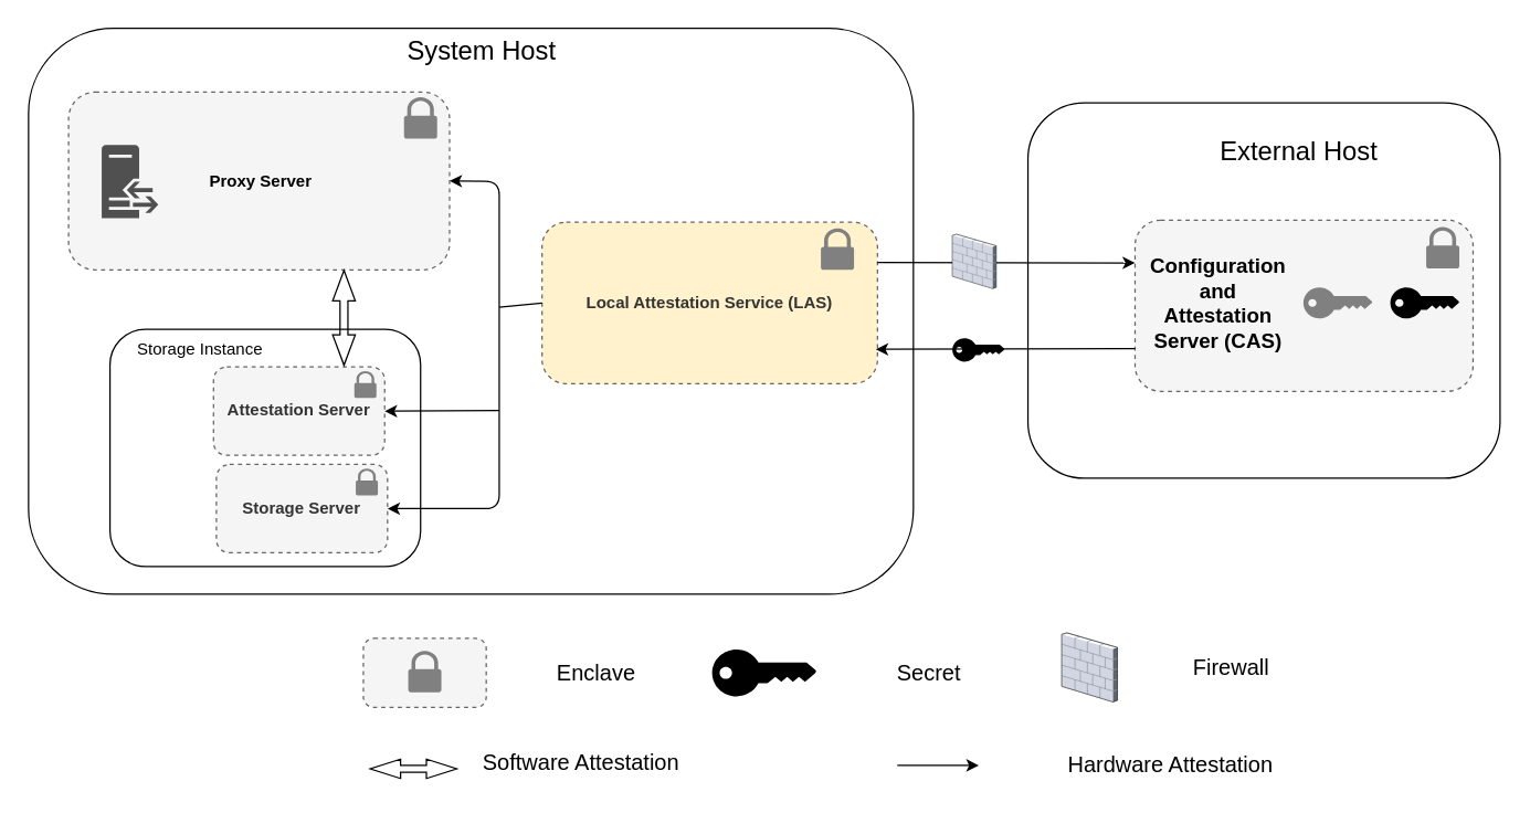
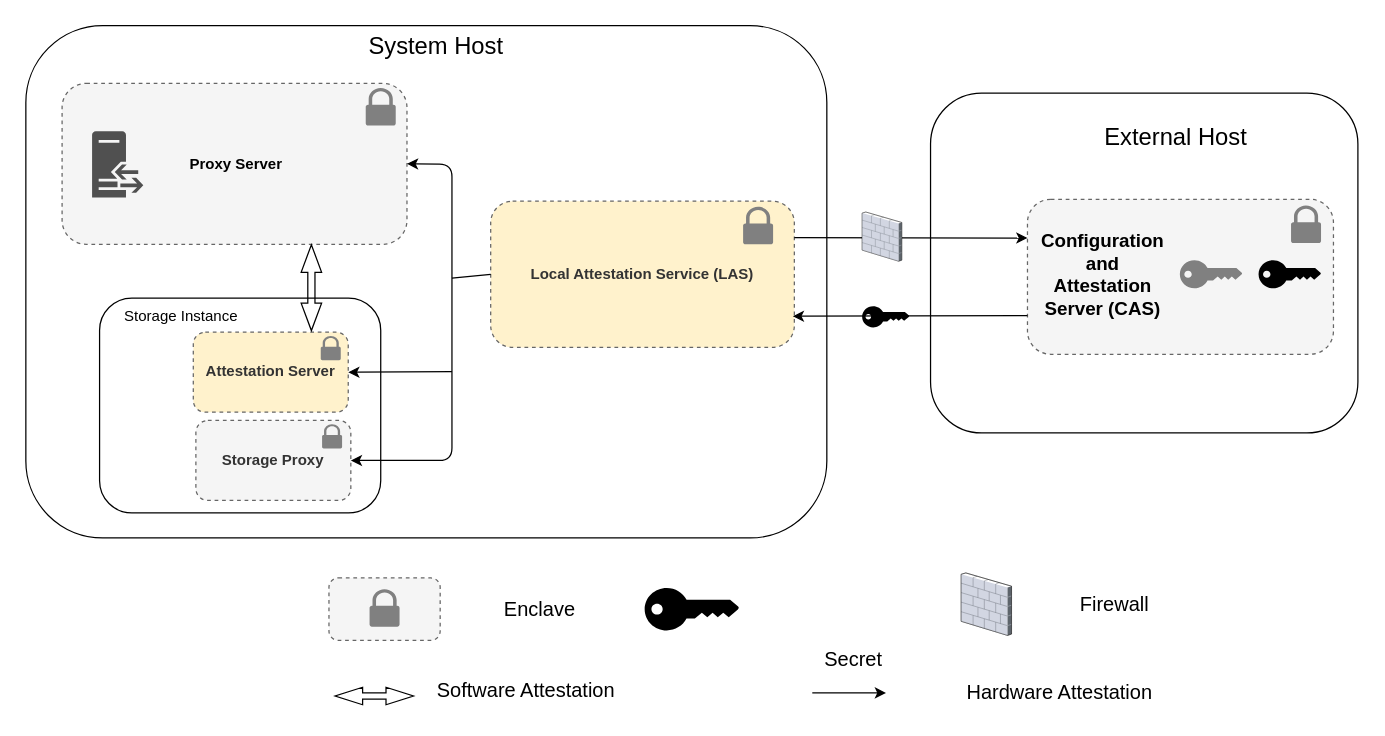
  <mxCell id="0" />
  <mxCell id="1" parent="0" />
  <mxCell id="2" value="" style="rounded=1;whiteSpace=wrap;html=1;fillColor=none;" vertex="1" parent="1"><mxGeometry x="744" y="74" width="342" height="272" as="geometry" /></mxCell>
  <mxCell id="3" value="" style="rounded=1;whiteSpace=wrap;html=1;fillColor=none;" parent="1" vertex="1"><mxGeometry x="20" y="20" width="641" height="410" as="geometry" /></mxCell>
  <mxCell id="4" value="" style="rounded=1;whiteSpace=wrap;html=1;fillColor=none;" vertex="1" parent="1"><mxGeometry x="79" y="238" width="225" height="172" as="geometry" /></mxCell>
  <mxCell id="5" value="" style="rounded=1;whiteSpace=wrap;html=1;dashed=1;fillColor=#f5f5f5;strokeColor=#666666;fontColor=#333333;" parent="1" vertex="1"><mxGeometry x="49" y="66.25" width="276" height="128.75" as="geometry" /></mxCell>
  <mxCell id="6" value="" style="rounded=1;whiteSpace=wrap;html=1;dashed=1;fillColor=#f5f5f5;strokeColor=#666666;fontColor=#333333;" parent="1" vertex="1"><mxGeometry x="821.57" y="159" width="244.87" height="124" as="geometry" /></mxCell>
  <mxCell id="7" value="&lt;b&gt;Configuration and Attestation Server (CAS)&lt;/b&gt;" style="text;html=1;strokeColor=none;fillColor=none;align=center;verticalAlign=middle;whiteSpace=wrap;rounded=0;fontSize=15;" parent="1" vertex="1"><mxGeometry x="836.5" y="208.55" width="90" height="20.9" as="geometry" /></mxCell>
  <mxCell id="8" value="Storage Instance" style="text;html=1;strokeColor=none;fillColor=none;align=center;verticalAlign=middle;whiteSpace=wrap;rounded=0;" parent="1" vertex="1"><mxGeometry x="94.5" y="243" width="99" height="20" as="geometry" /></mxCell>
  <mxCell id="9" value="" style="pointerEvents=1;shadow=0;dashed=0;html=1;strokeColor=none;fillColor=#505050;labelPosition=center;verticalLabelPosition=bottom;verticalAlign=top;outlineConnect=0;align=center;shape=mxgraph.office.servers.reverse_proxy;" parent="1" vertex="1"><mxGeometry x="73" y="104.63" width="41" height="53" as="geometry" /></mxCell>
  <mxCell id="10" value="&lt;b&gt;Proxy Server&lt;/b&gt;" style="text;html=1;align=center;verticalAlign=middle;resizable=0;points=[];autosize=1;" parent="1" vertex="1"><mxGeometry x="145.5" y="121.63" width="84" height="18" as="geometry" /></mxCell>
  <mxCell id="11" value="&lt;b&gt;Local Attestation Service (LAS)&lt;/b&gt;" style="rounded=1;whiteSpace=wrap;html=1;dashed=1;fillColor=#fff2cc;strokeColor=#666666;fontColor=#333333;" vertex="1" parent="1"><mxGeometry x="392" y="160.5" width="243" height="117" as="geometry" /></mxCell>
- <mxCell id="12" value="&lt;b&gt;Storage Server&lt;/b&gt;" style="rounded=1;whiteSpace=wrap;html=1;dashed=1;fillColor=#f5f5f5;strokeColor=#666666;fontColor=#333333;" vertex="1" parent="1"><mxGeometry x="156.07" y="336" width="124" height="64" as="geometry" /></mxCell>
+ <mxCell id="12" value="&lt;b&gt;Storage Proxy&lt;/b&gt;" style="rounded=1;whiteSpace=wrap;html=1;dashed=1;fillColor=#f5f5f5;strokeColor=#666666;fontColor=#333333;" vertex="1" parent="1"><mxGeometry x="156.07" y="336" width="124" height="64" as="geometry" /></mxCell>
  <mxCell id="13" value="System Host" style="text;html=1;align=center;verticalAlign=middle;resizable=0;points=[];autosize=1;fontSize=19;" vertex="1" parent="1"><mxGeometry x="288.5" y="23" width="118" height="27" as="geometry" /></mxCell>
  <mxCell id="14" value="External Host" style="text;html=1;align=center;verticalAlign=middle;resizable=0;points=[];autosize=1;fontSize=19;" vertex="1" parent="1"><mxGeometry x="878" y="96" width="124" height="27" as="geometry" /></mxCell>
- <mxCell id="15" value="&lt;b&gt;Attestation Server&lt;/b&gt;" style="rounded=1;whiteSpace=wrap;html=1;dashed=1;fillColor=#f5f5f5;strokeColor=#666666;fontColor=#333333;" vertex="1" parent="1"><mxGeometry x="154" y="265.39" width="124" height="64" as="geometry" /></mxCell>
+ <mxCell id="15" value="&lt;b&gt;Attestation Server&lt;/b&gt;" style="rounded=1;whiteSpace=wrap;html=1;dashed=1;fillColor=#fff2cc;strokeColor=#666666;fontColor=#333333;" vertex="1" parent="1"><mxGeometry x="154" y="265.39" width="124" height="64" as="geometry" /></mxCell>
  <mxCell id="16" value="" style="pointerEvents=1;shadow=0;dashed=0;html=1;strokeColor=none;labelPosition=center;verticalLabelPosition=bottom;verticalAlign=top;outlineConnect=0;align=center;shape=mxgraph.office.security.lock_protected;fontSize=19;fillColor=#808080;" vertex="1" parent="1"><mxGeometry x="292" y="70" width="24" height="30" as="geometry" /></mxCell>
  <mxCell id="17" value="" style="pointerEvents=1;shadow=0;dashed=0;html=1;strokeColor=none;labelPosition=center;verticalLabelPosition=bottom;verticalAlign=top;outlineConnect=0;align=center;shape=mxgraph.office.security.lock_protected;fontSize=19;fillColor=#808080;" vertex="1" parent="1"><mxGeometry x="257.07" y="339" width="16" height="19.37" as="geometry" /></mxCell>
  <mxCell id="18" value="" style="pointerEvents=1;shadow=0;dashed=0;html=1;strokeColor=none;labelPosition=center;verticalLabelPosition=bottom;verticalAlign=top;outlineConnect=0;align=center;shape=mxgraph.office.security.lock_protected;fontSize=19;fillColor=#808080;" vertex="1" parent="1"><mxGeometry x="256" y="268.39" width="16" height="19.37" as="geometry" /></mxCell>
  <mxCell id="19" value="" style="pointerEvents=1;shadow=0;dashed=0;html=1;strokeColor=none;labelPosition=center;verticalLabelPosition=bottom;verticalAlign=top;outlineConnect=0;align=center;shape=mxgraph.office.security.lock_protected;fontSize=19;fillColor=#808080;" vertex="1" parent="1"><mxGeometry x="594" y="165" width="24" height="30" as="geometry" /></mxCell>
  <mxCell id="20" value="" style="pointerEvents=1;shadow=0;dashed=0;html=1;strokeColor=none;labelPosition=center;verticalLabelPosition=bottom;verticalAlign=top;outlineConnect=0;align=center;shape=mxgraph.office.security.lock_protected;fontSize=19;fillColor=#808080;" vertex="1" parent="1"><mxGeometry x="1032.5" y="164" width="24" height="30" as="geometry" /></mxCell>
  <mxCell id="21" value="" style="points=[[0,0.5,0],[0.24,0,0],[0.5,0.28,0],[0.995,0.475,0],[0.5,0.72,0],[0.24,1,0]];verticalLabelPosition=bottom;html=1;verticalAlign=top;aspect=fixed;align=center;pointerEvents=1;shape=mxgraph.cisco19.key;fontSize=19;fillColor=#808080;" vertex="1" parent="1"><mxGeometry x="943.5" y="207.75" width="50" height="22.5" as="geometry" /></mxCell>
  <mxCell id="22" value="" style="points=[[0,0.5,0],[0.24,0,0],[0.5,0.28,0],[0.995,0.475,0],[0.5,0.72,0],[0.24,1,0]];verticalLabelPosition=bottom;html=1;verticalAlign=top;aspect=fixed;align=center;pointerEvents=1;shape=mxgraph.cisco19.key;strokeColor=none;fontSize=19;fillColor=#000000;" vertex="1" parent="1"><mxGeometry x="1006.5" y="207.75" width="50" height="22.5" as="geometry" /></mxCell>
  <mxCell id="23" value="" style="endArrow=classic;html=1;fontSize=19;entryX=0;entryY=0.25;entryDx=0;entryDy=0;exitX=1;exitY=0.25;exitDx=0;exitDy=0;" edge="1" parent="1" source="11" target="6"><mxGeometry width="50" height="50" relative="1" as="geometry"><mxPoint x="672" y="210.5" as="sourcePoint" /><mxPoint x="245" y="484.5" as="targetPoint" /></mxGeometry></mxCell>
  <mxCell id="24" value="" style="endArrow=classic;html=1;fontSize=19;entryX=0.995;entryY=0.787;entryDx=0;entryDy=0;exitX=0;exitY=0.75;exitDx=0;exitDy=0;entryPerimeter=0;" edge="1" parent="1" source="6" target="11"><mxGeometry relative="1" as="geometry"><mxPoint x="1036.06" y="695.1" as="sourcePoint" /><mxPoint x="1125.06" y="614.1" as="targetPoint" /></mxGeometry></mxCell>
  <mxCell id="25" value="" style="points=[[0,0.5,0],[0.24,0,0],[0.5,0.28,0],[0.995,0.475,0],[0.5,0.72,0],[0.24,1,0]];verticalLabelPosition=bottom;html=1;verticalAlign=top;aspect=fixed;align=center;pointerEvents=1;shape=mxgraph.cisco19.key;strokeColor=none;fontSize=19;fillColor=#000000;rotation=0;" vertex="1" parent="1"><mxGeometry x="689.25" y="244.5" width="37.78" height="17" as="geometry" /></mxCell>
  <mxCell id="26" value="" style="html=1;shadow=0;dashed=0;align=center;verticalAlign=middle;shape=mxgraph.arrows2.twoWayArrow;dy=0.65;dx=22;fontSize=19;fillColor=none;rotation=90;" vertex="1" parent="1"><mxGeometry x="214.17" y="221.54" width="68.68" height="16.37" as="geometry" /></mxCell>
  <mxCell id="27" value="" style="points=[[0,0.5,0],[0.24,0,0],[0.5,0.28,0],[0.995,0.475,0],[0.5,0.72,0],[0.24,1,0]];verticalLabelPosition=bottom;html=1;verticalAlign=top;aspect=fixed;align=center;pointerEvents=1;shape=mxgraph.cisco19.key;strokeColor=none;fontSize=19;fillColor=#000000;" vertex="1" parent="1"><mxGeometry x="515.22" y="470" width="75.56" height="34" as="geometry" /></mxCell>
  <mxCell id="28" value="" style="verticalLabelPosition=bottom;aspect=fixed;html=1;verticalAlign=top;strokeColor=none;align=center;outlineConnect=0;shape=mxgraph.citrix.firewall;fillColor=#CCCCCC;fontSize=19;" vertex="1" parent="1"><mxGeometry x="768.5" y="458" width="40.32" height="50" as="geometry" /></mxCell>
  <mxCell id="29" value="" style="rounded=1;whiteSpace=wrap;html=1;dashed=1;fillColor=#f5f5f5;strokeColor=#666666;fontColor=#333333;" vertex="1" parent="1"><mxGeometry x="262.57" y="462" width="89" height="50" as="geometry" /></mxCell>
  <mxCell id="30" value="" style="pointerEvents=1;shadow=0;dashed=0;html=1;strokeColor=none;labelPosition=center;verticalLabelPosition=bottom;verticalAlign=top;outlineConnect=0;align=center;shape=mxgraph.office.security.lock_protected;fontSize=19;fillColor=#808080;" vertex="1" parent="1"><mxGeometry x="295.07" y="471" width="24" height="30" as="geometry" /></mxCell>
  <mxCell id="31" value="" style="html=1;shadow=0;dashed=0;align=center;verticalAlign=middle;shape=mxgraph.arrows2.twoWayArrow;dy=0.65;dx=22;fontSize=19;fillColor=none;" vertex="1" parent="1"><mxGeometry x="267.5" y="549.5" width="62.72" height="14" as="geometry" /></mxCell>
  <mxCell id="32" value="" style="endArrow=classic;html=1;fontSize=19;" edge="1" parent="1"><mxGeometry width="50" height="50" relative="1" as="geometry"><mxPoint x="649.36" y="554" as="sourcePoint" /><mxPoint x="708.36" y="554" as="targetPoint" /></mxGeometry></mxCell>
  <mxCell id="33" value="&lt;font style=&quot;font-size: 16px&quot;&gt;Enclave&lt;/font&gt;" style="text;html=1;align=center;verticalAlign=middle;resizable=0;points=[];autosize=1;fontSize=19;" vertex="1" parent="1"><mxGeometry x="397.57" y="472.5" width="67" height="29" as="geometry" /></mxCell>
- <mxCell id="34" value="&lt;font style=&quot;font-size: 16px&quot;&gt;Secret&lt;/font&gt;" style="text;html=1;align=center;verticalAlign=middle;resizable=0;points=[];autosize=1;fontSize=19;" vertex="1" parent="1"><mxGeometry x="643.5" y="472.5" width="56" height="29" as="geometry" /></mxCell>
+ <mxCell id="34" value="&lt;font style=&quot;font-size: 16px&quot;&gt;Secret&lt;/font&gt;" style="text;html=1;align=center;verticalAlign=middle;resizable=0;points=[];autosize=1;fontSize=19;" vertex="1" parent="1"><mxGeometry x="653.5" y="512.5" width="56" height="29" as="geometry" /></mxCell>
  <mxCell id="35" value="&lt;font style=&quot;font-size: 16px&quot;&gt;Firewall&lt;/font&gt;" style="text;html=1;align=center;verticalAlign=middle;resizable=0;points=[];autosize=1;fontSize=19;" vertex="1" parent="1"><mxGeometry x="858.5" y="468.5" width="65" height="29" as="geometry" /></mxCell>
  <mxCell id="36" value="&lt;font style=&quot;font-size: 16px&quot;&gt;Software Attestation&lt;/font&gt;" style="text;html=1;align=center;verticalAlign=middle;resizable=0;points=[];autosize=1;fontSize=19;" vertex="1" parent="1"><mxGeometry x="344.36" y="537" width="152" height="29" as="geometry" /></mxCell>
  <mxCell id="37" value="&lt;font style=&quot;font-size: 16px&quot;&gt;Hardware Attestation&lt;/font&gt;" style="text;html=1;align=center;verticalAlign=middle;resizable=0;points=[];autosize=1;fontSize=19;" vertex="1" parent="1"><mxGeometry x="767.5" y="538" width="159" height="29" as="geometry" /></mxCell>
  <mxCell id="38" value="" style="endArrow=classic;startArrow=classic;html=1;fontSize=19;entryX=1;entryY=0.5;entryDx=0;entryDy=0;exitX=1;exitY=0.5;exitDx=0;exitDy=0;" edge="1" parent="1" source="12" target="5"><mxGeometry width="50" height="50" relative="1" as="geometry"><mxPoint x="335" y="301" as="sourcePoint" /><mxPoint x="385" y="251" as="targetPoint" /><Array as="points"><mxPoint x="361" y="368" /><mxPoint x="361" y="131" /></Array></mxGeometry></mxCell>
  <mxCell id="39" value="" style="endArrow=classic;html=1;fontSize=19;entryX=1;entryY=0.5;entryDx=0;entryDy=0;" edge="1" parent="1" target="15"><mxGeometry width="50" height="50" relative="1" as="geometry"><mxPoint x="361" y="297" as="sourcePoint" /><mxPoint x="356" y="262" as="targetPoint" /></mxGeometry></mxCell>
  <mxCell id="40" value="" style="endArrow=none;html=1;fontSize=19;exitX=0;exitY=0.5;exitDx=0;exitDy=0;" edge="1" parent="1" source="11"><mxGeometry width="50" height="50" relative="1" as="geometry"><mxPoint x="273" y="227" as="sourcePoint" /><mxPoint x="361" y="222" as="targetPoint" /></mxGeometry></mxCell>
  <mxCell id="41" value="" style="verticalLabelPosition=bottom;aspect=fixed;html=1;verticalAlign=top;strokeColor=none;align=center;outlineConnect=0;shape=mxgraph.citrix.firewall;fillColor=#CCCCCC;fontSize=19;" vertex="1" parent="1"><mxGeometry x="689.25" y="169.18" width="31.75" height="39.37" as="geometry" /></mxCell>
